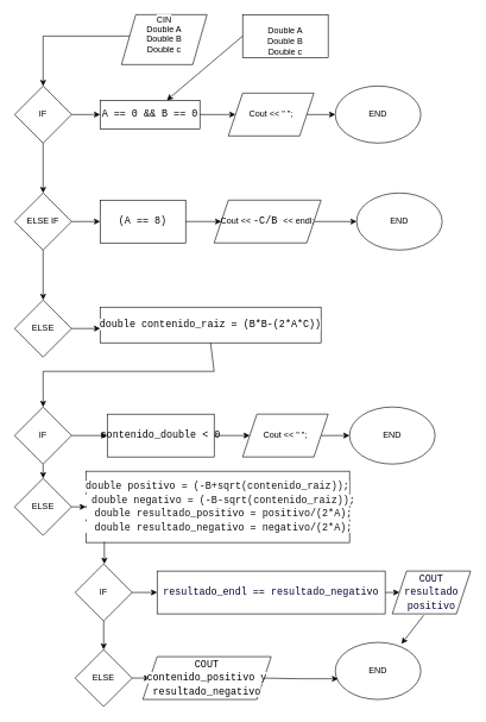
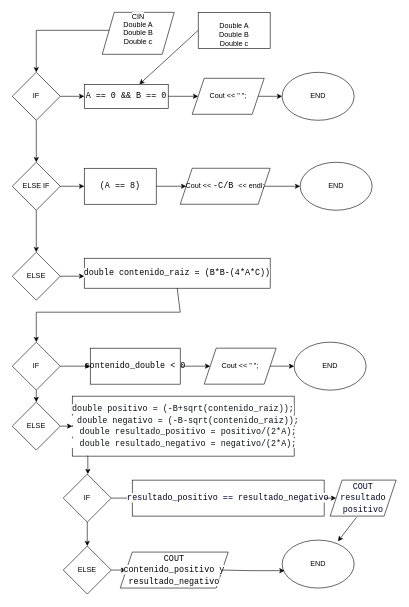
  <mxCell id="0" />
  <mxCell id="1" parent="0" />
  <mxCell id="2" value="" style="endArrow=classic;html=1;rounded=0;" parent="1" edge="1"><mxGeometry width="50" height="50" relative="1" as="geometry"><mxPoint x="60" y="50" as="sourcePoint" /><mxPoint x="60" y="120" as="targetPoint" /></mxGeometry></mxCell>
  <mxCell id="3" value="" style="endArrow=none;html=1;rounded=0;entryX=0;entryY=0.5;entryDx=0;entryDy=0;" parent="1" edge="1"><mxGeometry width="50" height="50" relative="1" as="geometry"><mxPoint x="60" y="50" as="sourcePoint" /><mxPoint x="185" y="50" as="targetPoint" /></mxGeometry></mxCell>
  <mxCell id="4" value="IF" style="rhombus;whiteSpace=wrap;html=1;" parent="1" vertex="1"><mxGeometry x="20" y="120" width="80" height="80" as="geometry" /></mxCell>
  <mxCell id="5" value="" style="endArrow=classic;html=1;rounded=0;exitX=1;exitY=0.5;exitDx=0;exitDy=0;" parent="1" source="4" edge="1"><mxGeometry width="50" height="50" relative="1" as="geometry"><mxPoint x="220" y="160" as="sourcePoint" /><mxPoint x="140" y="160" as="targetPoint" /></mxGeometry></mxCell>
  <mxCell id="6" value="" style="endArrow=classic;html=1;rounded=0;" parent="1" edge="1"><mxGeometry width="50" height="50" relative="1" as="geometry"><mxPoint x="60" y="200" as="sourcePoint" /><mxPoint x="60" y="270" as="targetPoint" /></mxGeometry></mxCell>
  <mxCell id="7" value="ELSE IF" style="rhombus;whiteSpace=wrap;html=1;" parent="1" vertex="1"><mxGeometry x="20" y="270" width="80" height="80" as="geometry" /></mxCell>
  <mxCell id="8" value="" style="endArrow=classic;html=1;rounded=0;exitX=1;exitY=0.5;exitDx=0;exitDy=0;" parent="1" source="7" edge="1"><mxGeometry width="50" height="50" relative="1" as="geometry"><mxPoint x="220" y="310" as="sourcePoint" /><mxPoint x="140" y="310" as="targetPoint" /></mxGeometry></mxCell>
  <mxCell id="9" value="" style="endArrow=classic;html=1;rounded=0;" parent="1" edge="1"><mxGeometry width="50" height="50" relative="1" as="geometry"><mxPoint x="60" y="350" as="sourcePoint" /><mxPoint x="60" y="420" as="targetPoint" /></mxGeometry></mxCell>
  <mxCell id="10" value="ELSE" style="rhombus;whiteSpace=wrap;html=1;" parent="1" vertex="1"><mxGeometry x="20" y="420" width="80" height="80" as="geometry" /></mxCell>
  <mxCell id="11" value="" style="endArrow=classic;html=1;rounded=0;exitX=1;exitY=0.5;exitDx=0;exitDy=0;" parent="1" source="10" edge="1"><mxGeometry width="50" height="50" relative="1" as="geometry"><mxPoint x="220" y="460" as="sourcePoint" /><mxPoint x="140" y="460" as="targetPoint" /></mxGeometry></mxCell>
  <mxCell id="12" value="&lt;br&gt;&lt;div style=&quot;font-family: Consolas, &amp;quot;Courier New&amp;quot;, monospace; font-weight: normal; font-size: 14px; line-height: 19px; white-space: pre;&quot;&gt;&lt;div&gt;A == 0 &amp;amp;&amp;amp; B == 0&lt;/div&gt;&lt;/div&gt;&lt;div&gt;&lt;br/&gt;&lt;/div&gt;" style="rounded=0;whiteSpace=wrap;html=1;" parent="1" vertex="1"><mxGeometry x="140" y="140" width="140" height="40" as="geometry" /></mxCell>
  <mxCell id="13" value="" style="endArrow=classic;html=1;rounded=0;exitX=1;exitY=0.5;exitDx=0;exitDy=0;" parent="1" source="12" edge="1"><mxGeometry width="50" height="50" relative="1" as="geometry"><mxPoint x="220" y="290" as="sourcePoint" /><mxPoint x="330" y="160" as="targetPoint" /></mxGeometry></mxCell>
  <mxCell id="14" value="&lt;br&gt;&lt;span style=&quot;color: rgb(0, 0, 0); font-family: Helvetica; font-size: 12px; font-style: normal; font-variant-ligatures: normal; font-variant-caps: normal; font-weight: 400; letter-spacing: normal; orphans: 2; text-align: center; text-indent: 0px; text-transform: none; widows: 2; word-spacing: 0px; -webkit-text-stroke-width: 0px; white-space: normal; background-color: rgb(251, 251, 251); text-decoration-thickness: initial; text-decoration-style: initial; text-decoration-color: initial; display: inline !important; float: none;&quot;&gt;CIN&lt;/span&gt;&lt;div&gt;&lt;span style=&quot;color: rgb(0, 0, 0); font-family: Helvetica; font-size: 12px; font-style: normal; font-variant-ligatures: normal; font-variant-caps: normal; font-weight: 400; letter-spacing: normal; orphans: 2; text-align: center; text-indent: 0px; text-transform: none; widows: 2; word-spacing: 0px; -webkit-text-stroke-width: 0px; white-space: normal; background-color: rgb(251, 251, 251); text-decoration-thickness: initial; text-decoration-style: initial; text-decoration-color: initial; display: inline !important; float: none;&quot;&gt;Double A&lt;/span&gt;&lt;div style=&quot;forced-color-adjust: none; color: rgb(0, 0, 0); font-family: Helvetica; font-size: 12px; font-style: normal; font-variant-ligatures: normal; font-variant-caps: normal; font-weight: 400; letter-spacing: normal; orphans: 2; text-align: center; text-indent: 0px; text-transform: none; widows: 2; word-spacing: 0px; -webkit-text-stroke-width: 0px; white-space: normal; background-color: rgb(251, 251, 251); text-decoration-thickness: initial; text-decoration-style: initial; text-decoration-color: initial;&quot;&gt;Double B&lt;/div&gt;&lt;div style=&quot;forced-color-adjust: none; color: rgb(0, 0, 0); font-family: Helvetica; font-size: 12px; font-style: normal; font-variant-ligatures: normal; font-variant-caps: normal; font-weight: 400; letter-spacing: normal; orphans: 2; text-align: center; text-indent: 0px; text-transform: none; widows: 2; word-spacing: 0px; -webkit-text-stroke-width: 0px; white-space: normal; background-color: rgb(251, 251, 251); text-decoration-thickness: initial; text-decoration-style: initial; text-decoration-color: initial;&quot;&gt;Double c&lt;/div&gt;&lt;br&gt;&lt;br&gt;&lt;/div&gt;" style="shape=parallelogram;perimeter=parallelogramPerimeter;whiteSpace=wrap;html=1;fixedSize=1;" parent="1" vertex="1"><mxGeometry x="170" y="20" width="120" height="70" as="geometry" /></mxCell>
  <mxCell id="15" value="Cout &amp;lt;&amp;lt; &quot; &quot;;" style="shape=parallelogram;perimeter=parallelogramPerimeter;whiteSpace=wrap;html=1;fixedSize=1;" parent="1" vertex="1"><mxGeometry x="320" y="130" width="120" height="60" as="geometry" /></mxCell>
  <mxCell id="16" value="" style="endArrow=classic;html=1;rounded=0;exitX=1;exitY=0.5;exitDx=0;exitDy=0;" parent="1" source="15" edge="1"><mxGeometry width="50" height="50" relative="1" as="geometry"><mxPoint x="220" y="120" as="sourcePoint" /><mxPoint x="470" y="160" as="targetPoint" /></mxGeometry></mxCell>
  <mxCell id="17" value="END" style="ellipse;whiteSpace=wrap;html=1;" parent="1" vertex="1"><mxGeometry x="470" y="120" width="120" height="80" as="geometry" /></mxCell>
  <mxCell id="18" value="&lt;span style=&quot;background-color: rgb(255, 255, 255);&quot;&gt;&lt;br&gt;&lt;/span&gt;&lt;div style=&quot;font-family: Consolas, &amp;quot;Courier New&amp;quot;, monospace; font-weight: normal; font-size: 14px; line-height: 19px; white-space: pre;&quot;&gt;&lt;div style=&quot;&quot;&gt;&lt;span style=&quot;background-color: rgb(255, 255, 255);&quot;&gt;(A == 8)&lt;/span&gt;&lt;/div&gt;&lt;/div&gt;&lt;div&gt;&lt;br/&gt;&lt;/div&gt;" style="rounded=0;whiteSpace=wrap;html=1;" parent="1" vertex="1"><mxGeometry x="140" y="280" width="120" height="60" as="geometry" /></mxCell>
  <mxCell id="19" value="" style="endArrow=classic;html=1;rounded=0;exitX=1;exitY=0.5;exitDx=0;exitDy=0;" parent="1" edge="1"><mxGeometry width="50" height="50" relative="1" as="geometry"><mxPoint x="260" y="310" as="sourcePoint" /><mxPoint x="310" y="310" as="targetPoint" /></mxGeometry></mxCell>
  <mxCell id="20" value="Cout &amp;lt;&amp;lt;&amp;nbsp;&lt;span style=&quot;font-family: Consolas, &amp;quot;Courier New&amp;quot;, monospace; font-size: 14px; white-space: pre;&quot;&gt;-&lt;/span&gt;&lt;span style=&quot;font-family: Consolas, &amp;quot;Courier New&amp;quot;, monospace; font-size: 14px; white-space: pre;&quot;&gt;C&lt;/span&gt;&lt;span style=&quot;font-family: Consolas, &amp;quot;Courier New&amp;quot;, monospace; font-size: 14px; white-space: pre;&quot;&gt;/&lt;/span&gt;&lt;span style=&quot;font-family: Consolas, &amp;quot;Courier New&amp;quot;, monospace; font-size: 14px; white-space: pre;&quot;&gt;B &lt;/span&gt;&amp;lt;&amp;lt; endl;" style="shape=parallelogram;perimeter=parallelogramPerimeter;whiteSpace=wrap;html=1;fixedSize=1;" parent="1" vertex="1"><mxGeometry x="300" y="280" width="150" height="60" as="geometry" /></mxCell>
  <mxCell id="21" value="" style="endArrow=classic;html=1;rounded=0;exitX=1;exitY=0.5;exitDx=0;exitDy=0;entryX=0;entryY=0.5;entryDx=0;entryDy=0;" parent="1" source="20" target="22" edge="1"><mxGeometry width="50" height="50" relative="1" as="geometry"><mxPoint x="200" y="270" as="sourcePoint" /><mxPoint x="450" y="310" as="targetPoint" /></mxGeometry></mxCell>
  <mxCell id="22" value="END" style="ellipse;whiteSpace=wrap;html=1;" parent="1" vertex="1"><mxGeometry x="500" y="270" width="120" height="80" as="geometry" /></mxCell>
- <mxCell id="23" value="&lt;div style=&quot;font-family: Consolas, &amp;quot;Courier New&amp;quot;, monospace; font-size: 14px; line-height: 19px; white-space: pre;&quot;&gt;&lt;span style=&quot;background-color: rgb(255, 255, 255);&quot;&gt;double contenido_raiz = (B*B-(2*A*C))&lt;/span&gt;&lt;/div&gt;" style="rounded=0;whiteSpace=wrap;html=1;" parent="1" vertex="1"><mxGeometry x="140" y="430" width="310" height="50" as="geometry" /></mxCell>
+ <mxCell id="23" value="&lt;div style=&quot;font-family: Consolas, &amp;quot;Courier New&amp;quot;, monospace; font-size: 14px; line-height: 19px; white-space: pre;&quot;&gt;&lt;span style=&quot;background-color: rgb(255, 255, 255);&quot;&gt;double contenido_raiz = (B*B-(4*A*C))&lt;/span&gt;&lt;/div&gt;" style="rounded=0;whiteSpace=wrap;html=1;" parent="1" vertex="1"><mxGeometry x="140" y="430" width="310" height="50" as="geometry" /></mxCell>
  <mxCell id="24" value="" style="endArrow=none;html=1;rounded=0;" parent="1" edge="1"><mxGeometry width="50" height="50" relative="1" as="geometry"><mxPoint x="60" y="520" as="sourcePoint" /><mxPoint x="300" y="520" as="targetPoint" /></mxGeometry></mxCell>
  <mxCell id="25" value="" style="endArrow=none;html=1;rounded=0;" parent="1" edge="1"><mxGeometry width="50" height="50" relative="1" as="geometry"><mxPoint x="300" y="520" as="sourcePoint" /><mxPoint x="295" y="480" as="targetPoint" /></mxGeometry></mxCell>
  <mxCell id="26" value="" style="endArrow=classic;html=1;rounded=0;" parent="1" edge="1"><mxGeometry width="50" height="50" relative="1" as="geometry"><mxPoint x="60" y="520" as="sourcePoint" /><mxPoint x="60" y="570" as="targetPoint" /></mxGeometry></mxCell>
  <mxCell id="27" value="IF" style="rhombus;whiteSpace=wrap;html=1;" parent="1" vertex="1"><mxGeometry x="20" y="570" width="80" height="80" as="geometry" /></mxCell>
  <mxCell id="28" value="" style="endArrow=classic;html=1;rounded=0;" parent="1" edge="1"><mxGeometry width="50" height="50" relative="1" as="geometry"><mxPoint x="60" y="650" as="sourcePoint" /><mxPoint x="60" y="670" as="targetPoint" /></mxGeometry></mxCell>
  <mxCell id="29" value="ELSE" style="rhombus;whiteSpace=wrap;html=1;" parent="1" vertex="1"><mxGeometry x="20" y="670" width="80" height="80" as="geometry" /></mxCell>
  <mxCell id="30" value="" style="endArrow=classic;html=1;rounded=0;exitX=1;exitY=0.5;exitDx=0;exitDy=0;" parent="1" source="27" edge="1"><mxGeometry width="50" height="50" relative="1" as="geometry"><mxPoint x="220" y="630" as="sourcePoint" /><mxPoint x="150" y="610" as="targetPoint" /></mxGeometry></mxCell>
  <mxCell id="31" value="&lt;br&gt;&lt;div style=&quot;font-family: Consolas, &amp;quot;Courier New&amp;quot;, monospace; font-weight: normal; font-size: 14px; line-height: 19px; white-space: pre;&quot;&gt;&lt;div&gt;contenido_double &amp;lt; 0&lt;/div&gt;&lt;/div&gt;&lt;div&gt;&lt;br/&gt;&lt;/div&gt;" style="rounded=0;whiteSpace=wrap;html=1;strokeColor=default;" parent="1" vertex="1"><mxGeometry x="150" y="580" width="150" height="60" as="geometry" /></mxCell>
  <mxCell id="32" value="" style="endArrow=classic;html=1;rounded=0;exitX=1;exitY=0.5;exitDx=0;exitDy=0;" parent="1" edge="1"><mxGeometry width="50" height="50" relative="1" as="geometry"><mxPoint x="300" y="610" as="sourcePoint" /><mxPoint x="350" y="610" as="targetPoint" /></mxGeometry></mxCell>
  <mxCell id="33" value="Cout &amp;lt;&amp;lt; &quot; &quot;;" style="shape=parallelogram;perimeter=parallelogramPerimeter;whiteSpace=wrap;html=1;fixedSize=1;" parent="1" vertex="1"><mxGeometry x="340" y="580" width="120" height="60" as="geometry" /></mxCell>
  <mxCell id="34" value="" style="endArrow=classic;html=1;rounded=0;exitX=1;exitY=0.5;exitDx=0;exitDy=0;" parent="1" source="33" edge="1"><mxGeometry width="50" height="50" relative="1" as="geometry"><mxPoint x="240" y="570" as="sourcePoint" /><mxPoint x="490" y="610" as="targetPoint" /></mxGeometry></mxCell>
  <mxCell id="35" value="END" style="ellipse;whiteSpace=wrap;html=1;" parent="1" vertex="1"><mxGeometry x="490" y="570" width="120" height="80" as="geometry" /></mxCell>
  <mxCell id="36" value="&lt;div style=&quot;font-family: Consolas, &amp;quot;Courier New&amp;quot;, monospace; font-weight: normal; font-size: 14px; line-height: 19px; white-space: pre;&quot;&gt;&lt;div style=&quot;&quot;&gt;&lt;span style=&quot;background-color: rgb(255, 255, 255);&quot;&gt;&lt;font color=&quot;#0d1117&quot;&gt;double positivo = (-B+sqrt(contenido_raiz));&lt;/font&gt;&lt;/span&gt;&lt;/div&gt;&lt;div style=&quot;&quot;&gt;&lt;span style=&quot;background-color: rgb(255, 255, 255);&quot;&gt;&lt;font color=&quot;#0d1117&quot;&gt;&amp;nbsp; double negativo = (-B-sqrt(contenido_raiz));&lt;/font&gt;&lt;/span&gt;&lt;/div&gt;&lt;div style=&quot;&quot;&gt;&lt;span style=&quot;background-color: rgb(255, 255, 255);&quot;&gt;&lt;font color=&quot;#0d1117&quot;&gt;&amp;nbsp; double resultado_positivo = positivo/(2*A);&lt;/font&gt;&lt;/span&gt;&lt;/div&gt;&lt;div style=&quot;&quot;&gt;&lt;span style=&quot;background-color: rgb(255, 255, 255);&quot;&gt;&lt;font color=&quot;#0d1117&quot;&gt;&amp;nbsp; double resultado_negativo = negativo/(2*A);&lt;/font&gt;&lt;/span&gt;&lt;/div&gt;&lt;/div&gt;" style="rounded=0;whiteSpace=wrap;html=1;" parent="1" vertex="1"><mxGeometry x="120" y="660" width="370" height="100" as="geometry" /></mxCell>
  <mxCell id="37" value="" style="endArrow=classic;html=1;rounded=0;exitX=1;exitY=0.5;exitDx=0;exitDy=0;entryX=0;entryY=0.5;entryDx=0;entryDy=0;" parent="1" source="29" target="36" edge="1"><mxGeometry width="50" height="50" relative="1" as="geometry"><mxPoint x="220" y="590" as="sourcePoint" /><mxPoint x="270" y="540" as="targetPoint" /></mxGeometry></mxCell>
  <mxCell id="38" value="" style="endArrow=classic;html=1;rounded=0;exitX=0.07;exitY=0.99;exitDx=0;exitDy=0;exitPerimeter=0;" parent="1" source="36" edge="1"><mxGeometry width="50" height="50" relative="1" as="geometry"><mxPoint x="220" y="790" as="sourcePoint" /><mxPoint x="146" y="790" as="targetPoint" /></mxGeometry></mxCell>
  <mxCell id="39" value="IF" style="rhombus;whiteSpace=wrap;html=1;" parent="1" vertex="1"><mxGeometry x="105" y="790" width="80" height="80" as="geometry" /></mxCell>
  <mxCell id="40" value="" style="endArrow=classic;html=1;rounded=0;exitX=1;exitY=0.5;exitDx=0;exitDy=0;" parent="1" source="39" edge="1"><mxGeometry width="50" height="50" relative="1" as="geometry"><mxPoint x="220" y="790" as="sourcePoint" /><mxPoint x="220" y="830" as="targetPoint" /></mxGeometry></mxCell>
  <mxCell id="41" value="" style="endArrow=classic;html=1;rounded=0;exitX=0.5;exitY=1;exitDx=0;exitDy=0;" parent="1" source="39" edge="1"><mxGeometry width="50" height="50" relative="1" as="geometry"><mxPoint x="220" y="790" as="sourcePoint" /><mxPoint x="145" y="910" as="targetPoint" /></mxGeometry></mxCell>
  <mxCell id="42" value="ELSE" style="rhombus;whiteSpace=wrap;html=1;" parent="1" vertex="1"><mxGeometry x="105" y="910" width="80" height="80" as="geometry" /></mxCell>
  <mxCell id="43" value="" style="endArrow=classic;html=1;rounded=0;exitX=1;exitY=0.5;exitDx=0;exitDy=0;" parent="1" source="42" edge="1"><mxGeometry width="50" height="50" relative="1" as="geometry"><mxPoint x="195" y="840" as="sourcePoint" /><mxPoint x="210" y="950" as="targetPoint" /></mxGeometry></mxCell>
- <mxCell id="44" value="&lt;div style=&quot;font-family: Consolas, &amp;quot;Courier New&amp;quot;, monospace; font-size: 14px; line-height: 19px; white-space: pre;&quot;&gt;&lt;span style=&quot;background-color: rgb(255, 255, 255);&quot;&gt;&lt;font color=&quot;#000033&quot;&gt;resultado_endl == resultado_negativo&lt;/font&gt;&lt;/span&gt;&lt;/div&gt;" style="rounded=0;whiteSpace=wrap;html=1;" parent="1" vertex="1"><mxGeometry x="220" y="800" width="320" height="60" as="geometry" /></mxCell>
+ <mxCell id="44" value="&lt;div style=&quot;font-family: Consolas, &amp;quot;Courier New&amp;quot;, monospace; font-size: 14px; line-height: 19px; white-space: pre;&quot;&gt;&lt;span style=&quot;background-color: rgb(255, 255, 255);&quot;&gt;&lt;font color=&quot;#000033&quot;&gt;resultado_positivo == resultado_negativo&lt;/font&gt;&lt;/span&gt;&lt;/div&gt;" style="rounded=0;whiteSpace=wrap;html=1;" parent="1" vertex="1"><mxGeometry x="220" y="800" width="320" height="60" as="geometry" /></mxCell>
  <mxCell id="45" value="" style="endArrow=classic;html=1;rounded=0;exitX=1;exitY=0.5;exitDx=0;exitDy=0;" parent="1" source="44" edge="1"><mxGeometry width="50" height="50" relative="1" as="geometry"><mxPoint x="220" y="890" as="sourcePoint" /><mxPoint x="560" y="830" as="targetPoint" /></mxGeometry></mxCell>
  <mxCell id="46" value="&lt;div style=&quot;font-family: Consolas, &amp;quot;Courier New&amp;quot;, monospace; font-size: 14px; line-height: 19px; white-space: pre;&quot;&gt;&lt;span style=&quot;background-color: rgb(255, 255, 255);&quot;&gt;&lt;font color=&quot;#000033&quot;&gt;COUT&lt;/font&gt;&lt;/span&gt;&lt;/div&gt;&lt;div style=&quot;font-family: Consolas, &amp;quot;Courier New&amp;quot;, monospace; font-size: 14px; line-height: 19px; white-space: pre;&quot;&gt;&lt;span style=&quot;background-color: rgb(255, 255, 255);&quot;&gt;&lt;font color=&quot;#000033&quot;&gt;resultado&lt;/font&gt;&lt;/span&gt;&lt;/div&gt;&lt;div style=&quot;font-family: Consolas, &amp;quot;Courier New&amp;quot;, monospace; font-size: 14px; line-height: 19px; white-space: pre;&quot;&gt;&lt;span style=&quot;background-color: rgb(255, 255, 255);&quot;&gt;&lt;font color=&quot;#000033&quot;&gt;positivo&lt;/font&gt;&lt;/span&gt;&lt;/div&gt;" style="shape=parallelogram;perimeter=parallelogramPerimeter;whiteSpace=wrap;html=1;fixedSize=1;" parent="1" vertex="1"><mxGeometry x="550" y="800" width="110" height="60" as="geometry" /></mxCell>
  <mxCell id="47" value="&lt;div style=&quot;font-family: Consolas, &amp;quot;Courier New&amp;quot;, monospace; font-size: 14px; line-height: 19px; white-space: pre;&quot;&gt;&lt;div style=&quot;line-height: 19px;&quot;&gt;&lt;span style=&quot;background-color: rgb(255, 255, 255);&quot;&gt;COUT&lt;/span&gt;&lt;/div&gt;&lt;div style=&quot;line-height: 19px;&quot;&gt;&lt;span style=&quot;background-color: rgb(255, 255, 255);&quot;&gt;contenido_positivo &lt;/span&gt;&lt;span style=&quot;background-color: rgb(255, 255, 255);&quot;&gt;y&lt;/span&gt;&lt;/div&gt;&lt;div style=&quot;line-height: 19px;&quot;&gt;&lt;span style=&quot;background-color: rgb(255, 255, 255);&quot;&gt;resultado_negativo&lt;/span&gt;&lt;/div&gt;&lt;/div&gt;" style="shape=parallelogram;perimeter=parallelogramPerimeter;whiteSpace=wrap;html=1;fixedSize=1;" parent="1" vertex="1"><mxGeometry x="200" y="920" width="180" height="60" as="geometry" /></mxCell>
  <mxCell id="48" value="END" style="ellipse;whiteSpace=wrap;html=1;" parent="1" vertex="1"><mxGeometry x="470" y="900" width="120" height="80" as="geometry" /></mxCell>
  <mxCell id="49" value="" style="endArrow=classic;html=1;rounded=0;exitX=1;exitY=0.5;exitDx=0;exitDy=0;entryX=0.033;entryY=0.638;entryDx=0;entryDy=0;entryPerimeter=0;" parent="1" source="47" target="48" edge="1"><mxGeometry width="50" height="50" relative="1" as="geometry"><mxPoint x="260" y="890" as="sourcePoint" /><mxPoint x="310" y="840" as="targetPoint" /><Array as="points"><mxPoint x="420" y="951" /><mxPoint x="460" y="951" /></Array></mxGeometry></mxCell>
  <mxCell id="50" value="" style="endArrow=classic;html=1;rounded=0;exitX=0.4;exitY=1.033;exitDx=0;exitDy=0;exitPerimeter=0;entryX=0.775;entryY=0.025;entryDx=0;entryDy=0;entryPerimeter=0;" parent="1" source="46" target="48" edge="1"><mxGeometry width="50" height="50" relative="1" as="geometry"><mxPoint x="260" y="890" as="sourcePoint" /><mxPoint x="310" y="840" as="targetPoint" /></mxGeometry></mxCell>
- <mxCell id="51" value="&lt;br&gt;Double A&lt;div&gt;Double B&lt;/div&gt;&lt;div&gt;Double c&lt;/div&gt;" style="rounded=0;whiteSpace=wrap;html=1;" vertex="1" parent="1"><mxGeometry x="340" y="20" width="120" height="60" as="geometry" /></mxCell>
+ <mxCell id="51" value="&lt;br&gt;Double A&lt;div&gt;Double B&lt;/div&gt;&lt;div&gt;Double c&lt;/div&gt;" style="rounded=0;whiteSpace=wrap;html=1;" vertex="1" parent="1"><mxGeometry x="330" y="20" width="120" height="60" as="geometry" /></mxCell>
  <mxCell id="52" value="" style="endArrow=classic;html=1;rounded=0;exitX=0;exitY=0.5;exitDx=0;exitDy=0;" edge="1" parent="1" source="51" target="12"><mxGeometry width="50" height="50" relative="1" as="geometry"><mxPoint x="220" y="160" as="sourcePoint" /><mxPoint x="270" y="110" as="targetPoint" /></mxGeometry></mxCell>
